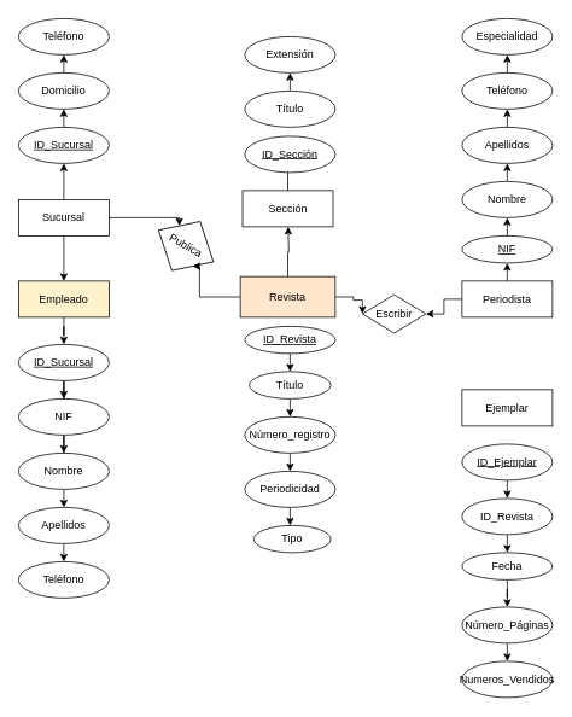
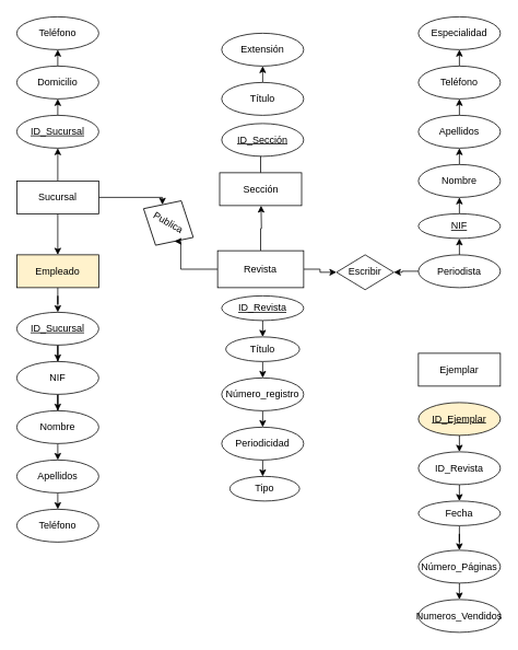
  <mxCell id="0" />
  <mxCell id="1" parent="0" />
  <mxCell id="2" style="edgeStyle=orthogonalEdgeStyle;rounded=0;orthogonalLoop=1;jettySize=auto;html=1;" edge="1" parent="1" source="3"><mxGeometry relative="1" as="geometry"><mxPoint x="560" y="550" as="targetPoint" /></mxGeometry></mxCell>
- <mxCell id="3" value="ID_Ejemplar" style="ellipse;whiteSpace=wrap;html=1;align=center;fontStyle=4;" vertex="1" parent="1"><mxGeometry x="510" y="490" width="100" height="40" as="geometry" /></mxCell>
+ <mxCell id="3" value="ID_Ejemplar" style="ellipse;whiteSpace=wrap;html=1;align=center;fontStyle=4;fillColor=#fff2cc;" vertex="1" parent="1"><mxGeometry x="510" y="490" width="100" height="40" as="geometry" /></mxCell>
  <mxCell id="4" style="edgeStyle=orthogonalEdgeStyle;rounded=0;orthogonalLoop=1;jettySize=auto;html=1;" edge="1" parent="1" source="5"><mxGeometry relative="1" as="geometry"><mxPoint x="70" y="120" as="targetPoint" /></mxGeometry></mxCell>
  <mxCell id="5" value="ID_Sucursal" style="ellipse;whiteSpace=wrap;html=1;align=center;fontStyle=4;" vertex="1" parent="1"><mxGeometry x="20" width="100" height="40" as="geometry" y="140" /></mxCell>
  <mxCell id="6" style="edgeStyle=orthogonalEdgeStyle;rounded=0;orthogonalLoop=1;jettySize=auto;html=1;entryX=0.5;entryY=0;entryDx=0;entryDy=0;" edge="1" parent="1" source="7" target="9"><mxGeometry relative="1" as="geometry" /></mxCell>
  <mxCell id="7" value="ID_Sucursal" style="ellipse;whiteSpace=wrap;html=1;align=center;fontStyle=4;" vertex="1" parent="1"><mxGeometry x="20" y="380" width="100" height="40" as="geometry" /></mxCell>
  <mxCell id="8" style="edgeStyle=orthogonalEdgeStyle;rounded=0;orthogonalLoop=1;jettySize=auto;html=1;entryX=0.5;entryY=0;entryDx=0;entryDy=0;" edge="1" parent="1" source="9" target="11"><mxGeometry relative="1" as="geometry" /></mxCell>
  <mxCell id="9" value="NIF" style="ellipse;whiteSpace=wrap;html=1;align=center;" vertex="1" parent="1"><mxGeometry x="20" y="440" width="100" height="40" as="geometry" /></mxCell>
  <mxCell id="10" style="edgeStyle=orthogonalEdgeStyle;rounded=0;orthogonalLoop=1;jettySize=auto;html=1;" edge="1" parent="1" source="11"><mxGeometry relative="1" as="geometry"><mxPoint x="70" y="560" as="targetPoint" /></mxGeometry></mxCell>
  <mxCell id="11" value="Nombre" style="ellipse;whiteSpace=wrap;html=1;align=center;" vertex="1" parent="1"><mxGeometry x="20" y="500" width="100" height="40" as="geometry" /></mxCell>
  <mxCell id="12" style="edgeStyle=orthogonalEdgeStyle;rounded=0;orthogonalLoop=1;jettySize=auto;html=1;" edge="1" parent="1" source="13"><mxGeometry relative="1" as="geometry"><mxPoint x="70" y="620" as="targetPoint" /></mxGeometry></mxCell>
  <mxCell id="13" value="Apellidos" style="ellipse;whiteSpace=wrap;html=1;align=center;" vertex="1" parent="1"><mxGeometry x="20" y="560" width="100" height="40" as="geometry" /></mxCell>
- <mxCell id="14" value="Escribir" style="shape=rhombus;perimeter=rhombusPerimeter;whiteSpace=wrap;html=1;align=center;" vertex="1" parent="1"><mxGeometry x="400" y="325" width="70" height="42.5" as="geometry" /></mxCell>
+ <mxCell id="14" value="Escribir" style="shape=rhombus;perimeter=rhombusPerimeter;whiteSpace=wrap;html=1;align=center;" vertex="1" parent="1"><mxGeometry x="410" y="310" width="70" height="42.5" as="geometry" /></mxCell>
  <mxCell id="15" value="Publica" style="shape=rhombus;perimeter=rhombusPerimeter;whiteSpace=wrap;html=1;align=center;rotation=30;" vertex="1" parent="1"><mxGeometry x="170" y="240" width="70" height="62.5" as="geometry" /></mxCell>
  <mxCell id="16" style="edgeStyle=orthogonalEdgeStyle;rounded=0;orthogonalLoop=1;jettySize=auto;html=1;entryX=0.5;entryY=0;entryDx=0;entryDy=0;" edge="1" parent="1" source="19" target="21"><mxGeometry relative="1" as="geometry" /></mxCell>
  <mxCell id="17" style="edgeStyle=orthogonalEdgeStyle;rounded=0;orthogonalLoop=1;jettySize=auto;html=1;entryX=0.5;entryY=1;entryDx=0;entryDy=0;" edge="1" parent="1" source="19" target="5"><mxGeometry relative="1" as="geometry" /></mxCell>
  <mxCell id="18" style="edgeStyle=orthogonalEdgeStyle;rounded=0;orthogonalLoop=1;jettySize=auto;html=1;entryX=0;entryY=0;entryDx=0;entryDy=0;" edge="1" parent="1" source="19" target="15"><mxGeometry relative="1" as="geometry"><Array as="points"><mxPoint x="198" y="240" /></Array></mxGeometry></mxCell>
  <mxCell id="19" value="Sucursal" style="whiteSpace=wrap;html=1;align=center;" vertex="1" parent="1"><mxGeometry x="20" y="220" width="100" height="40" as="geometry" /></mxCell>
  <mxCell id="20" style="edgeStyle=orthogonalEdgeStyle;rounded=0;orthogonalLoop=1;jettySize=auto;html=1;entryX=0.5;entryY=0;entryDx=0;entryDy=0;" edge="1" parent="1" source="21" target="7"><mxGeometry relative="1" as="geometry" /></mxCell>
  <mxCell id="21" value="Empleado" style="whiteSpace=wrap;html=1;align=center;fillColor=#fff2cc;" vertex="1" parent="1"><mxGeometry x="20" y="310" width="100" height="40" as="geometry" /></mxCell>
  <mxCell id="22" value="Ejemplar" style="whiteSpace=wrap;html=1;align=center;" vertex="1" parent="1"><mxGeometry x="510" y="430" width="100" height="40" as="geometry" /></mxCell>
  <mxCell id="23" style="edgeStyle=orthogonalEdgeStyle;rounded=0;orthogonalLoop=1;jettySize=auto;html=1;entryX=1;entryY=0.5;entryDx=0;entryDy=0;" edge="1" parent="1" source="25" target="14"><mxGeometry relative="1" as="geometry" /></mxCell>
  <mxCell id="24" style="edgeStyle=orthogonalEdgeStyle;rounded=0;orthogonalLoop=1;jettySize=auto;html=1;" edge="1" parent="1" source="25"><mxGeometry relative="1" as="geometry"><mxPoint x="560" y="290" as="targetPoint" /></mxGeometry></mxCell>
- <mxCell id="25" value="Periodista" style="whiteSpace=wrap;html=1;align=center;" vertex="1" parent="1"><mxGeometry x="510" y="310" width="100" height="40" as="geometry" /></mxCell>
+ <mxCell id="25" value="Periodista" style="ellipse;whiteSpace=wrap;html=1;align=center;" vertex="1" parent="1"><mxGeometry x="510" y="310" width="100" height="40" as="geometry" /></mxCell>
  <mxCell id="26" style="edgeStyle=orthogonalEdgeStyle;rounded=0;orthogonalLoop=1;jettySize=auto;html=1;entryX=1;entryY=1;entryDx=0;entryDy=0;" edge="1" parent="1" source="29" target="15"><mxGeometry relative="1" as="geometry"><Array as="points"><mxPoint x="220" y="328" /><mxPoint x="220" y="294" /></Array></mxGeometry></mxCell>
  <mxCell id="27" style="edgeStyle=orthogonalEdgeStyle;rounded=0;orthogonalLoop=1;jettySize=auto;html=1;entryX=0;entryY=0.5;entryDx=0;entryDy=0;" edge="1" parent="1" source="29" target="14"><mxGeometry relative="1" as="geometry"><Array as="points"><mxPoint x="390" y="328" /><mxPoint x="390" y="331" /></Array></mxGeometry></mxCell>
  <mxCell id="28" style="edgeStyle=orthogonalEdgeStyle;rounded=0;orthogonalLoop=1;jettySize=auto;html=1;" edge="1" parent="1" source="29"><mxGeometry relative="1" as="geometry"><mxPoint x="318" y="250" as="targetPoint" /></mxGeometry></mxCell>
- <mxCell id="29" value="Revista" style="whiteSpace=wrap;html=1;align=center;fillColor=#ffe6cc;" vertex="1" parent="1"><mxGeometry x="265" y="305" width="105" height="45" as="geometry" /></mxCell>
+ <mxCell id="29" value="Revista" style="whiteSpace=wrap;html=1;align=center;" vertex="1" parent="1"><mxGeometry x="265" y="305" width="105" height="45" as="geometry" /></mxCell>
  <mxCell id="30" style="edgeStyle=orthogonalEdgeStyle;rounded=0;orthogonalLoop=1;jettySize=auto;html=1;" edge="1" parent="1" source="31"><mxGeometry relative="1" as="geometry"><mxPoint x="317.5" y="160" as="targetPoint" /></mxGeometry></mxCell>
  <mxCell id="31" value="Sección" style="whiteSpace=wrap;html=1;align=center;" vertex="1" parent="1"><mxGeometry x="267.5" y="210" width="100" height="40" as="geometry" /></mxCell>
  <mxCell id="32" style="edgeStyle=orthogonalEdgeStyle;rounded=0;orthogonalLoop=1;jettySize=auto;html=1;" edge="1" parent="1" source="33"><mxGeometry relative="1" as="geometry"><mxPoint x="70" y="60" as="targetPoint" /></mxGeometry></mxCell>
  <mxCell id="33" value="Domicilio" style="ellipse;whiteSpace=wrap;html=1;align=center;" vertex="1" parent="1"><mxGeometry x="20" y="80" width="100" height="40" as="geometry" /></mxCell>
  <mxCell id="34" value="Teléfono" style="ellipse;whiteSpace=wrap;html=1;align=center;" vertex="1" parent="1"><mxGeometry x="20" y="20" width="100" height="40" as="geometry" /></mxCell>
  <mxCell id="35" style="edgeStyle=orthogonalEdgeStyle;rounded=0;orthogonalLoop=1;jettySize=auto;html=1;" edge="1" parent="1" source="36"><mxGeometry relative="1" as="geometry"><mxPoint x="320" y="410" as="targetPoint" /></mxGeometry></mxCell>
  <mxCell id="36" value="ID_Revista" style="ellipse;whiteSpace=wrap;html=1;align=center;fontStyle=4;" vertex="1" parent="1"><mxGeometry x="270" y="360" width="100" height="30" as="geometry" /></mxCell>
  <mxCell id="37" value="Teléfono" style="ellipse;whiteSpace=wrap;html=1;align=center;" vertex="1" parent="1"><mxGeometry x="20" y="620" width="100" height="40" as="geometry" /></mxCell>
  <mxCell id="38" style="edgeStyle=orthogonalEdgeStyle;rounded=0;orthogonalLoop=1;jettySize=auto;html=1;" edge="1" parent="1" source="39"><mxGeometry relative="1" as="geometry"><mxPoint x="320" y="460" as="targetPoint" /></mxGeometry></mxCell>
  <mxCell id="39" value="Título" style="ellipse;whiteSpace=wrap;html=1;align=center;" vertex="1" parent="1"><mxGeometry x="275" y="410" width="90" height="30" as="geometry" /></mxCell>
  <mxCell id="40" style="edgeStyle=orthogonalEdgeStyle;rounded=0;orthogonalLoop=1;jettySize=auto;html=1;" edge="1" parent="1" source="41"><mxGeometry relative="1" as="geometry"><mxPoint x="320" y="520" as="targetPoint" /></mxGeometry></mxCell>
  <mxCell id="41" value="Número_registro" style="ellipse;whiteSpace=wrap;html=1;align=center;" vertex="1" parent="1"><mxGeometry x="270" y="460" width="100" height="40" as="geometry" /></mxCell>
  <mxCell id="42" style="edgeStyle=orthogonalEdgeStyle;rounded=0;orthogonalLoop=1;jettySize=auto;html=1;" edge="1" parent="1" source="43"><mxGeometry relative="1" as="geometry"><mxPoint x="320" y="580" as="targetPoint" /></mxGeometry></mxCell>
  <mxCell id="43" value="Periodicidad" style="ellipse;whiteSpace=wrap;html=1;align=center;" vertex="1" parent="1"><mxGeometry x="270" y="520" width="100" height="40" as="geometry" /></mxCell>
  <mxCell id="44" value="Tipo" style="ellipse;whiteSpace=wrap;html=1;align=center;" vertex="1" parent="1"><mxGeometry x="280" y="580" width="85" height="30" as="geometry" /></mxCell>
  <mxCell id="45" style="edgeStyle=orthogonalEdgeStyle;rounded=0;orthogonalLoop=1;jettySize=auto;html=1;" edge="1" parent="1" source="46"><mxGeometry relative="1" as="geometry"><mxPoint x="560" y="180" as="targetPoint" /></mxGeometry></mxCell>
  <mxCell id="46" value="Nombre" style="ellipse;whiteSpace=wrap;html=1;align=center;" vertex="1" parent="1"><mxGeometry x="510" y="200" width="100" height="40" as="geometry" /></mxCell>
  <mxCell id="47" style="edgeStyle=orthogonalEdgeStyle;rounded=0;orthogonalLoop=1;jettySize=auto;html=1;" edge="1" parent="1" source="48"><mxGeometry relative="1" as="geometry"><mxPoint x="560" y="240" as="targetPoint" /></mxGeometry></mxCell>
  <mxCell id="48" value="NIF" style="ellipse;whiteSpace=wrap;html=1;align=center;fontStyle=4;" vertex="1" parent="1"><mxGeometry x="510" y="260" width="100" height="30" as="geometry" /></mxCell>
  <mxCell id="49" style="edgeStyle=orthogonalEdgeStyle;rounded=0;orthogonalLoop=1;jettySize=auto;html=1;" edge="1" parent="1" source="50"><mxGeometry relative="1" as="geometry"><mxPoint x="560" y="120" as="targetPoint" /></mxGeometry></mxCell>
  <mxCell id="50" value="Apellidos" style="ellipse;whiteSpace=wrap;html=1;align=center;" vertex="1" parent="1"><mxGeometry x="510" width="100" height="40" as="geometry" y="140" /></mxCell>
  <mxCell id="51" style="edgeStyle=orthogonalEdgeStyle;rounded=0;orthogonalLoop=1;jettySize=auto;html=1;" edge="1" parent="1" source="52"><mxGeometry relative="1" as="geometry"><mxPoint x="560" y="60" as="targetPoint" /></mxGeometry></mxCell>
  <mxCell id="52" value="Teléfono" style="ellipse;whiteSpace=wrap;html=1;align=center;" vertex="1" parent="1"><mxGeometry x="510" y="80" width="100" height="40" as="geometry" /></mxCell>
  <mxCell id="53" value="Especialidad" style="ellipse;whiteSpace=wrap;html=1;align=center;" vertex="1" parent="1"><mxGeometry x="510" y="20" width="100" height="40" as="geometry" /></mxCell>
  <mxCell id="54" value="ID_Sección" style="ellipse;whiteSpace=wrap;html=1;align=center;fontStyle=4;" vertex="1" parent="1"><mxGeometry x="270" y="150" width="100" height="40" as="geometry" /></mxCell>
  <mxCell id="55" value="Extensión" style="ellipse;whiteSpace=wrap;html=1;align=center;" vertex="1" parent="1"><mxGeometry x="270" y="40" width="100" height="40" as="geometry" /></mxCell>
  <mxCell id="56" style="edgeStyle=orthogonalEdgeStyle;rounded=0;orthogonalLoop=1;jettySize=auto;html=1;" edge="1" parent="1" source="57"><mxGeometry relative="1" as="geometry"><mxPoint x="320" y="80" as="targetPoint" /></mxGeometry></mxCell>
  <mxCell id="57" value="Título" style="ellipse;whiteSpace=wrap;html=1;align=center;" vertex="1" parent="1"><mxGeometry x="270" y="100" width="100" height="40" as="geometry" /></mxCell>
  <mxCell id="58" style="edgeStyle=orthogonalEdgeStyle;rounded=0;orthogonalLoop=1;jettySize=auto;html=1;" edge="1" parent="1" source="59"><mxGeometry relative="1" as="geometry"><mxPoint x="560" y="610" as="targetPoint" /></mxGeometry></mxCell>
  <mxCell id="59" value="ID_Revista" style="ellipse;whiteSpace=wrap;html=1;align=center;" vertex="1" parent="1"><mxGeometry x="510" y="550" width="100" height="40" as="geometry" /></mxCell>
  <mxCell id="60" style="edgeStyle=orthogonalEdgeStyle;rounded=0;orthogonalLoop=1;jettySize=auto;html=1;entryX=0.5;entryY=0;entryDx=0;entryDy=0;" edge="1" parent="1" source="61" target="63"><mxGeometry relative="1" as="geometry" /></mxCell>
  <mxCell id="61" value="Fecha" style="ellipse;whiteSpace=wrap;html=1;align=center;" vertex="1" parent="1"><mxGeometry x="510" y="610" width="100" height="30" as="geometry" /></mxCell>
  <mxCell id="62" style="edgeStyle=orthogonalEdgeStyle;rounded=0;orthogonalLoop=1;jettySize=auto;html=1;" edge="1" parent="1" source="63"><mxGeometry relative="1" as="geometry"><mxPoint x="560" y="730" as="targetPoint" /></mxGeometry></mxCell>
  <mxCell id="63" value="Número_Páginas" style="ellipse;whiteSpace=wrap;html=1;align=center;" vertex="1" parent="1"><mxGeometry x="510" y="670" width="100" height="40" as="geometry" /></mxCell>
  <mxCell id="64" value="Numeros_Vendidos" style="ellipse;whiteSpace=wrap;html=1;align=center;" vertex="1" parent="1"><mxGeometry x="510" y="730" width="100" height="40" as="geometry" /></mxCell>
